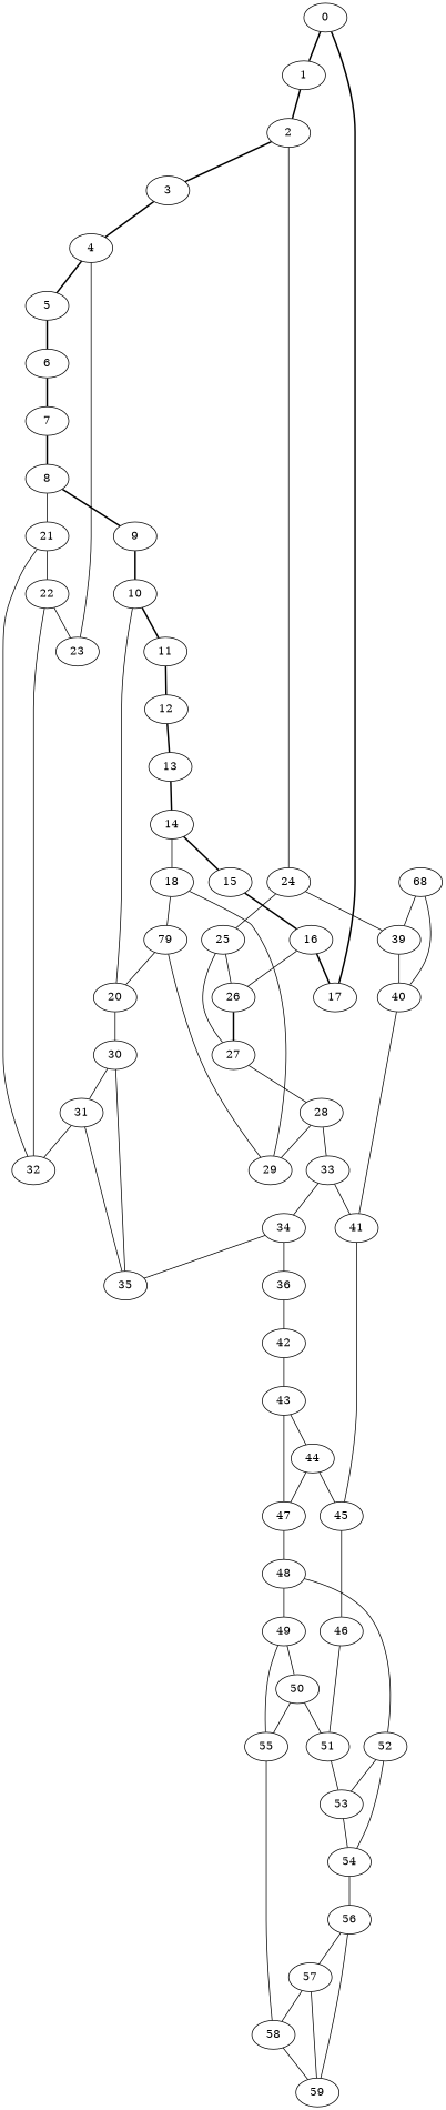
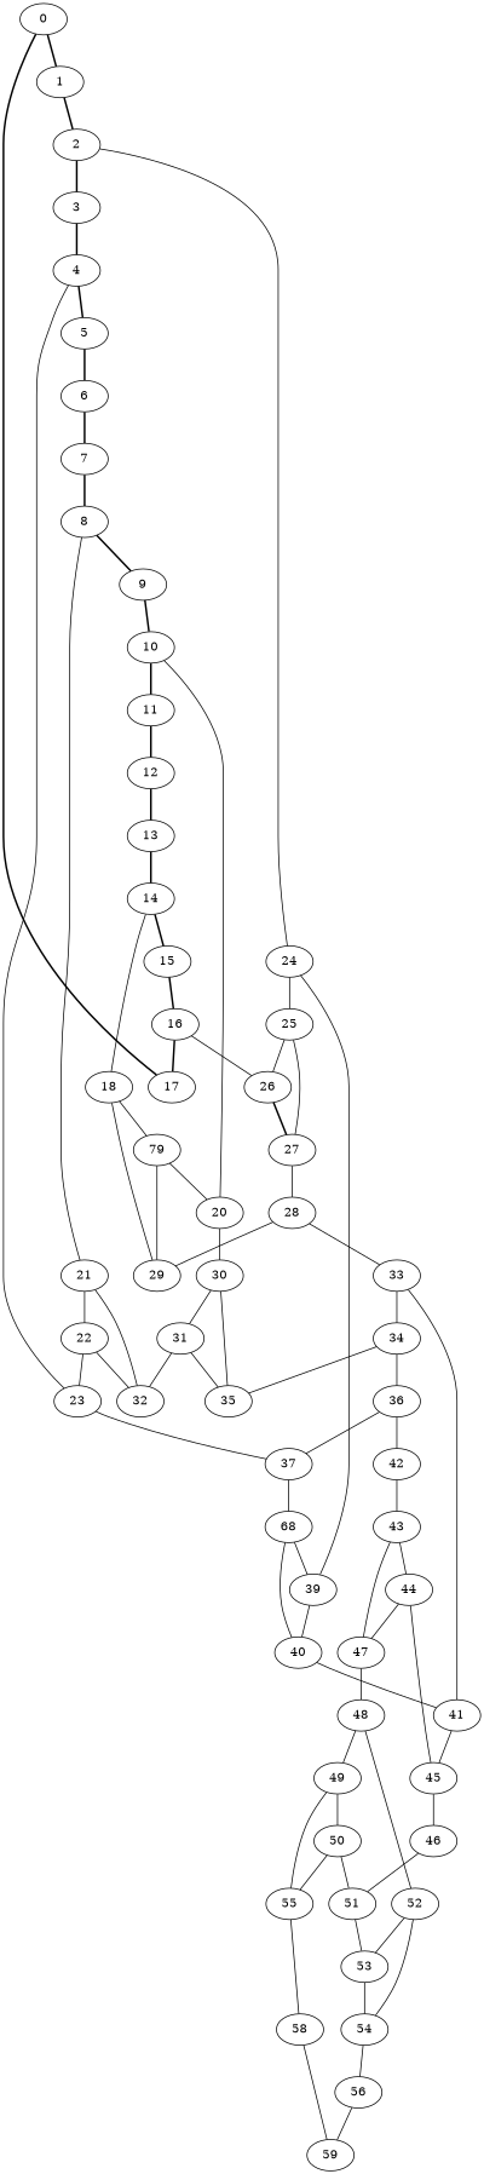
  graph {
    0
    1
    17
    2
    3
    24
    4
    25
    39
    5
    23
    26
    27
    40
    6
+   37
    7
    n18 [label=68]
    8
    9
    21
    10
    22
    32
    11
    20
    12
    30
    13
    31
    35
    14
    15
    18
    16
    n36 [label=79]
    29
    28
    41
    33
    34
    36
    45
    42
    46
    43
    44
    47
    51
    48
    53
    49
    52
    54
    50
    55
    58
    56
    59
-   57
    0 -- 1 [style=bold]
    0 -- 17 [style=bold]
    1 -- 2 [style=bold]
    2 -- 3 [style=bold]
    2 -- 24
    3 -- 4 [style=bold]
    24 -- 25
    24 -- 39
    4 -- 5 [style=bold]
    4 -- 23
    25 -- 26
    25 -- 27
    39 -- 40
    5 -- 6 [style=bold]
+   23 -- 37
    26 -- 27 [style=bold]
    27 -- 28
    40 -- 41
    6 -- 7 [style=bold]
+   37 -- n18
    7 -- 8 [style=bold]
    n18 -- 39
    n18 -- 40
    8 -- 9 [style=bold]
    8 -- 21
    9 -- 10 [style=bold]
    21 -- 22
    21 -- 32
    10 -- 11 [style=bold]
    10 -- 20
    22 -- 23
    22 -- 32
    11 -- 12 [style=bold]
    20 -- 30
    12 -- 13 [style=bold]
    30 -- 31
    30 -- 35
    13 -- 14 [style=bold]
    31 -- 32
    31 -- 35
    14 -- 15 [style=bold]
    14 -- 18
    15 -- 16 [style=bold]
    18 -- n36
    18 -- 29
    16 -- 17 [style=bold]
    16 -- 26
    n36 -- 20
    n36 -- 29
    28 -- 29
    28 -- 33
    41 -- 45
    33 -- 41
    33 -- 34
    34 -- 35
    34 -- 36
+   36 -- 37
    36 -- 42
    45 -- 46
    42 -- 43
    46 -- 51
    43 -- 44
    43 -- 47
    44 -- 45
    44 -- 47
    47 -- 48
    51 -- 53
    48 -- 49
    48 -- 52
    53 -- 54
    49 -- 50
    49 -- 55
    52 -- 53
    52 -- 54
    54 -- 56
    50 -- 51
    50 -- 55
    55 -- 58
    58 -- 59
    56 -- 59
-   56 -- 57
-   57 -- 58
-   57 -- 59
  }
